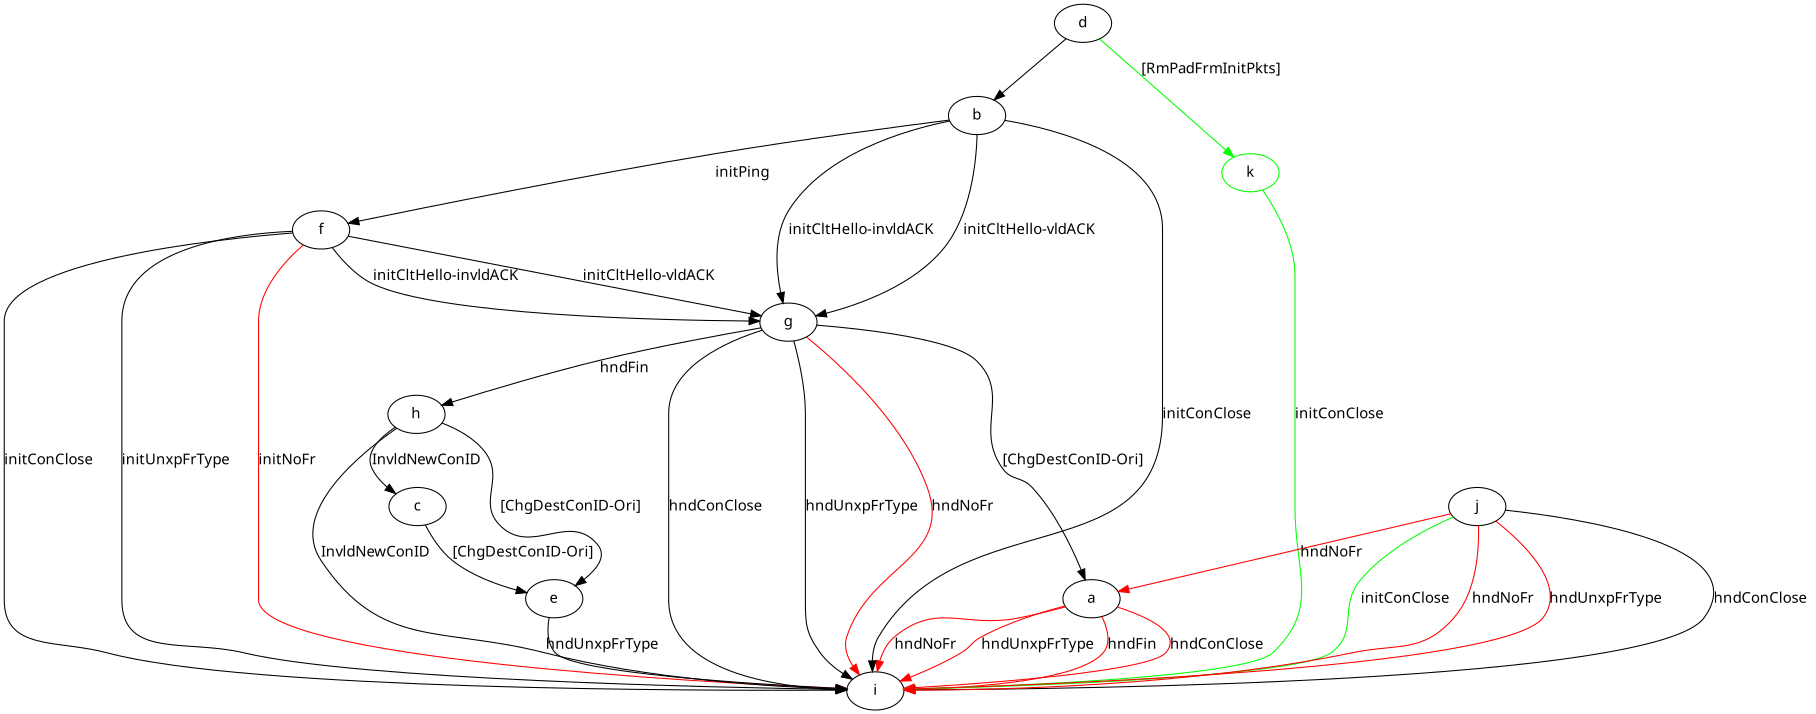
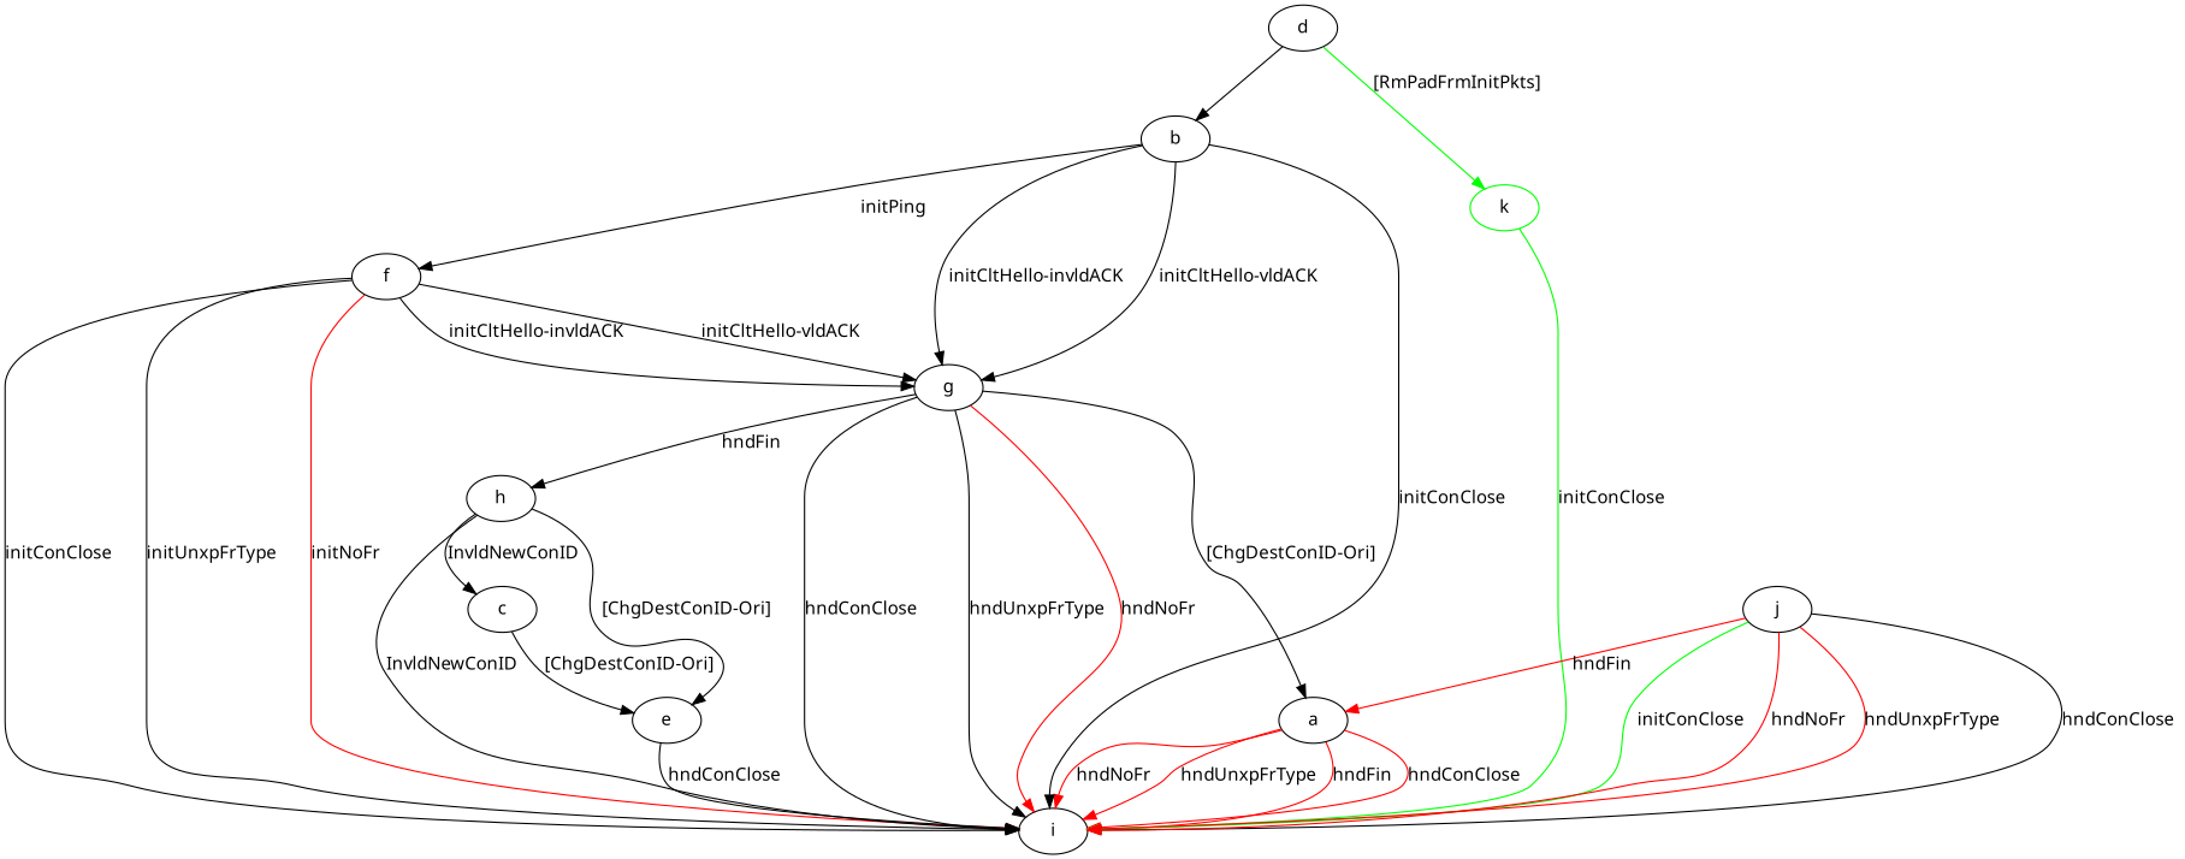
  digraph {
    fontname="Noto Sans"
    node [fontname="Noto Sans"]
    edge [fontname="Noto Sans"]
    a
    i
    b
    f
    g
    h
    k [color=green]
    c
    e
    j
    d
    a -> i [color=red label="hndFin "]
    a -> i [color=red label="hndConClose "]
    a -> i [color=red label="hndNoFr "]
    a -> i [color=red label="hndUnxpFrType "]
    b -> i [label="initConClose "]
    b -> f [label="initPing "]
    b -> g [label="initCltHello-vldACK "]
    b -> g [label="initCltHello-invldACK "]
    f -> i [label="initConClose "]
    f -> i [label="initUnxpFrType "]
    f -> i [color=red label="initNoFr "]
    f -> g [label="initCltHello-vldACK "]
    f -> g [label="initCltHello-invldACK "]
    g -> a [label="[ChgDestConID-Ori] "]
    g -> i [label="hndConClose "]
    g -> i [label="hndUnxpFrType "]
    g -> i [color=red label="hndNoFr "]
    g -> h [label="hndFin "]
    h -> i [label="InvldNewConID "]
    h -> c [label="InvldNewConID "]
    h -> e [label="[ChgDestConID-Ori] "]
    k -> i [color=green label="initConClose "]
    c -> e [label="[ChgDestConID-Ori] "]
-   e -> i [label="hndUnxpFrType "]
-   j -> a [color=red label="hndNoFr "]
+   e -> i [label="hndConClose "]
+   j -> a [color=red label="hndFin "]
    j -> i [label="hndConClose "]
    j -> i [color=green label="initConClose "]
    j -> i [color=red label="hndNoFr "]
    j -> i [color=red label="hndUnxpFrType "]
    d -> b
    d -> k [color=green label="[RmPadFrmInitPkts] "]
  }
